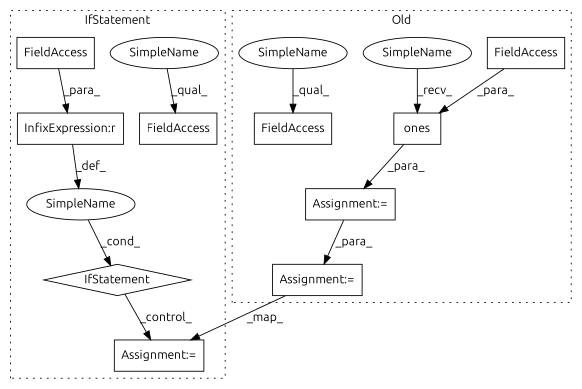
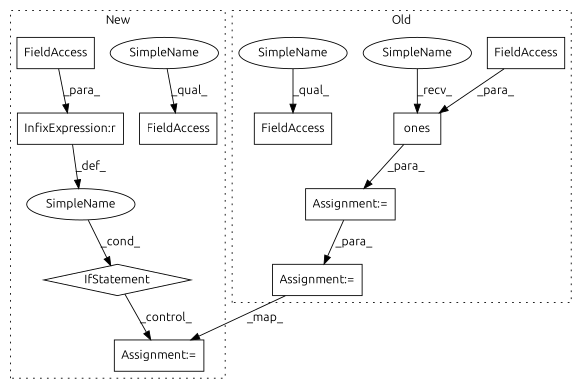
  digraph {
    fontname=Ubuntu
    node [a=22 l=1 s=12822 shape=box fontname=Ubuntu]
    edge [fontname=Ubuntu]
    n1 [a=32 l="10,1" label=ones s="12734,12808"]
    n2 [a=7 label="Assignment:=" s=12816]
    n3 [a=7 label="Assignment:=" s=12860]
    n4 [l=20 label=FieldAccess s=12788]
    n5 [l=12 label=FieldAccess]
    n6 [a=42 l=5 label=SimpleName s=12728 shape=ellipse]
    n7 [a=42 l=5 label=SimpleName shape=ellipse]
    n8 [a=25 l="4,2" label=IfStatement s="12726,12763" shape=diamond]
    n9 [a=7 label="Assignment:=" s=13014]
    n10 [a=42 label=SimpleName shape=ellipse l="" s=""]
    n11 [a=27 l=4 label="InfixExpression:r" s=12744]
    n12 [l=9 label=FieldAccess s=12773]
    n13 [a=42 l=4 label=SimpleName s=12773 shape=ellipse]
    n14 [l=15 label=FieldAccess s=12748]
    subgraph cluster_1 {
      label=Old
      style=dotted
      n1
      n2
      n3
      n4
      n5
      n6
      n7
    }
    subgraph cluster_2 {
-     label=IfStatement
+     label=New
      style=dotted
      n8
      n9
      n10
      n11
      n12
      n13
      n14
    }
    n1 -> n2 [label=_para_]
    n2 -> n3 [label=_para_]
    n3 -> n9 [label=_map_]
    n4 -> n1 [label=_para_]
    n6 -> n1 [label=_recv_]
    n7 -> n5 [label=_qual_]
    n8 -> n9 [label=_control_]
    n10 -> n8 [label=_cond_]
    n11 -> n10 [label=_def_]
    n13 -> n12 [label=_qual_]
    n14 -> n11 [label=_para_]
  }
